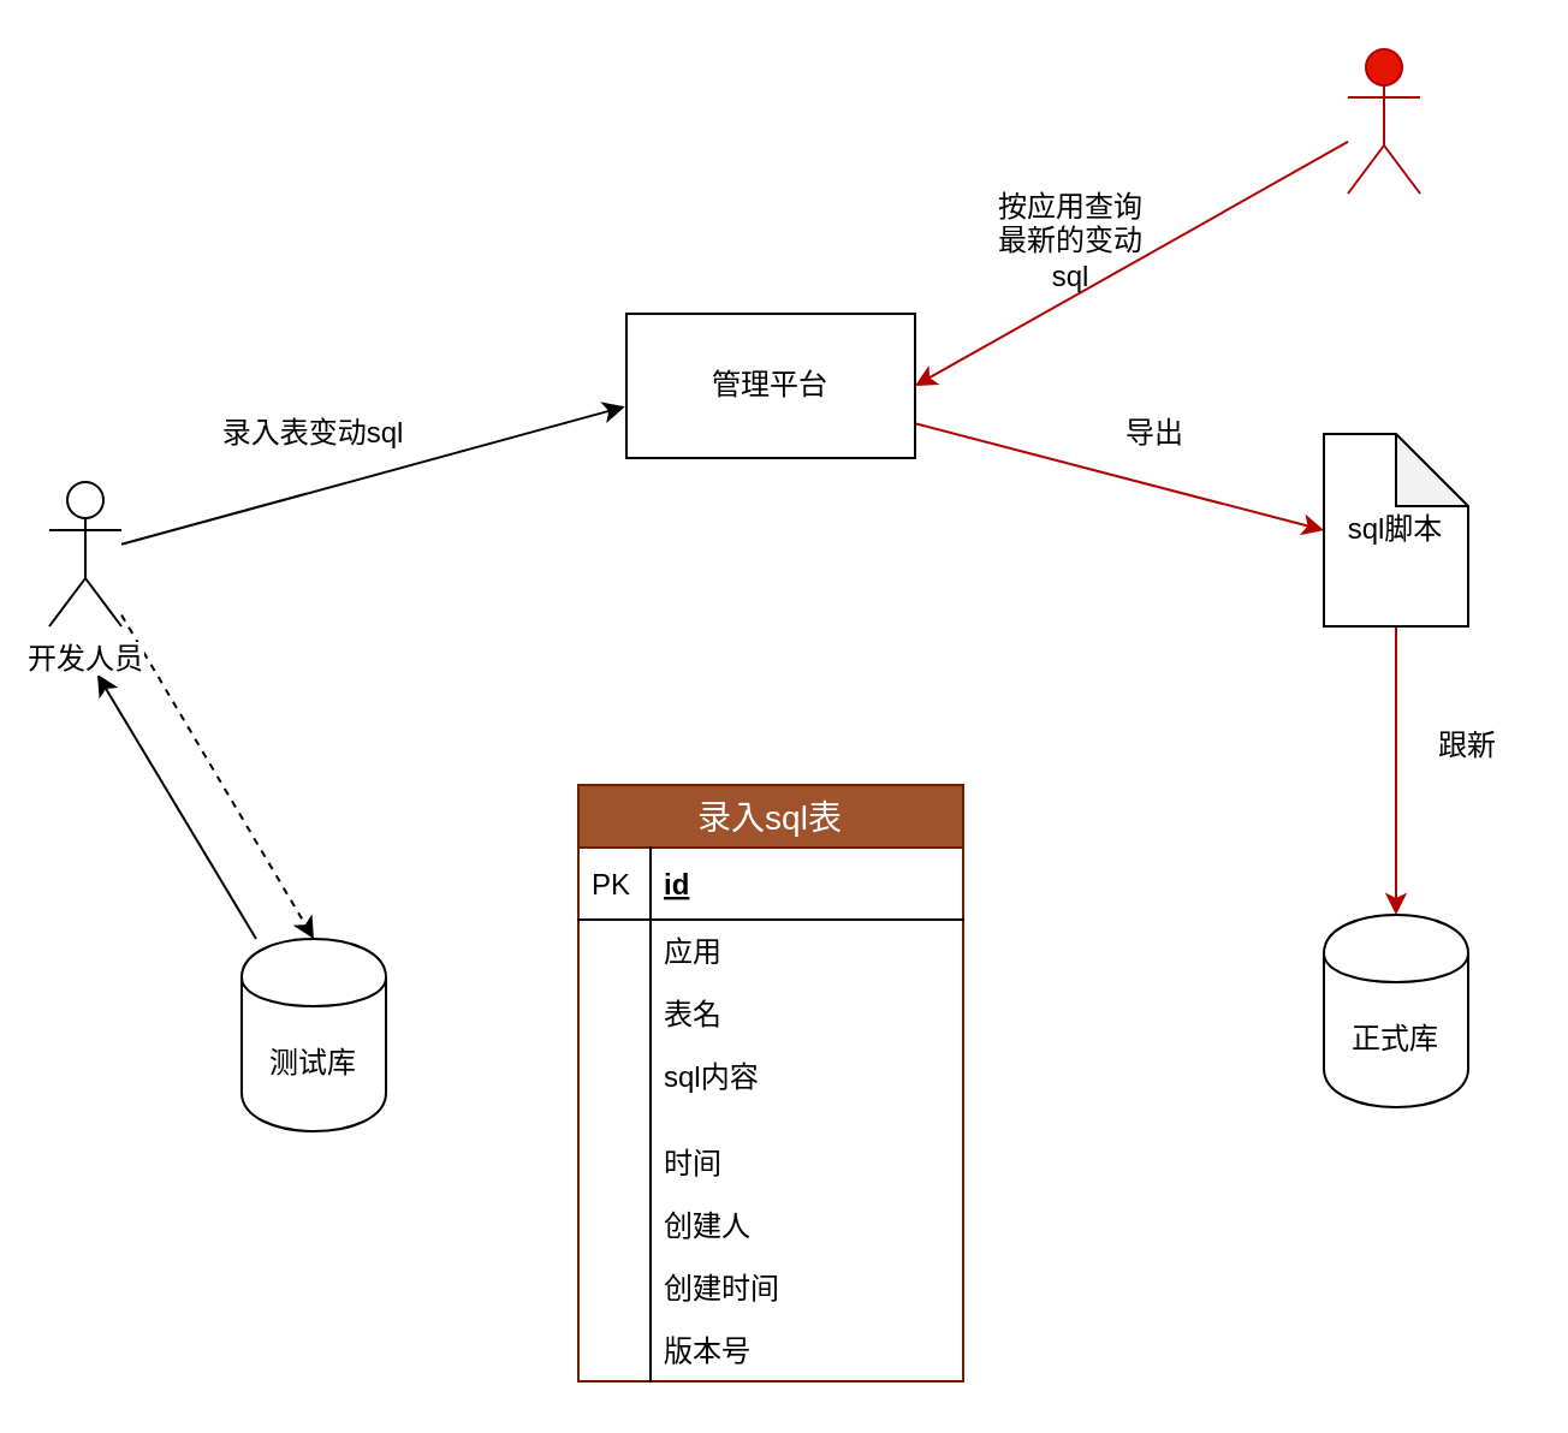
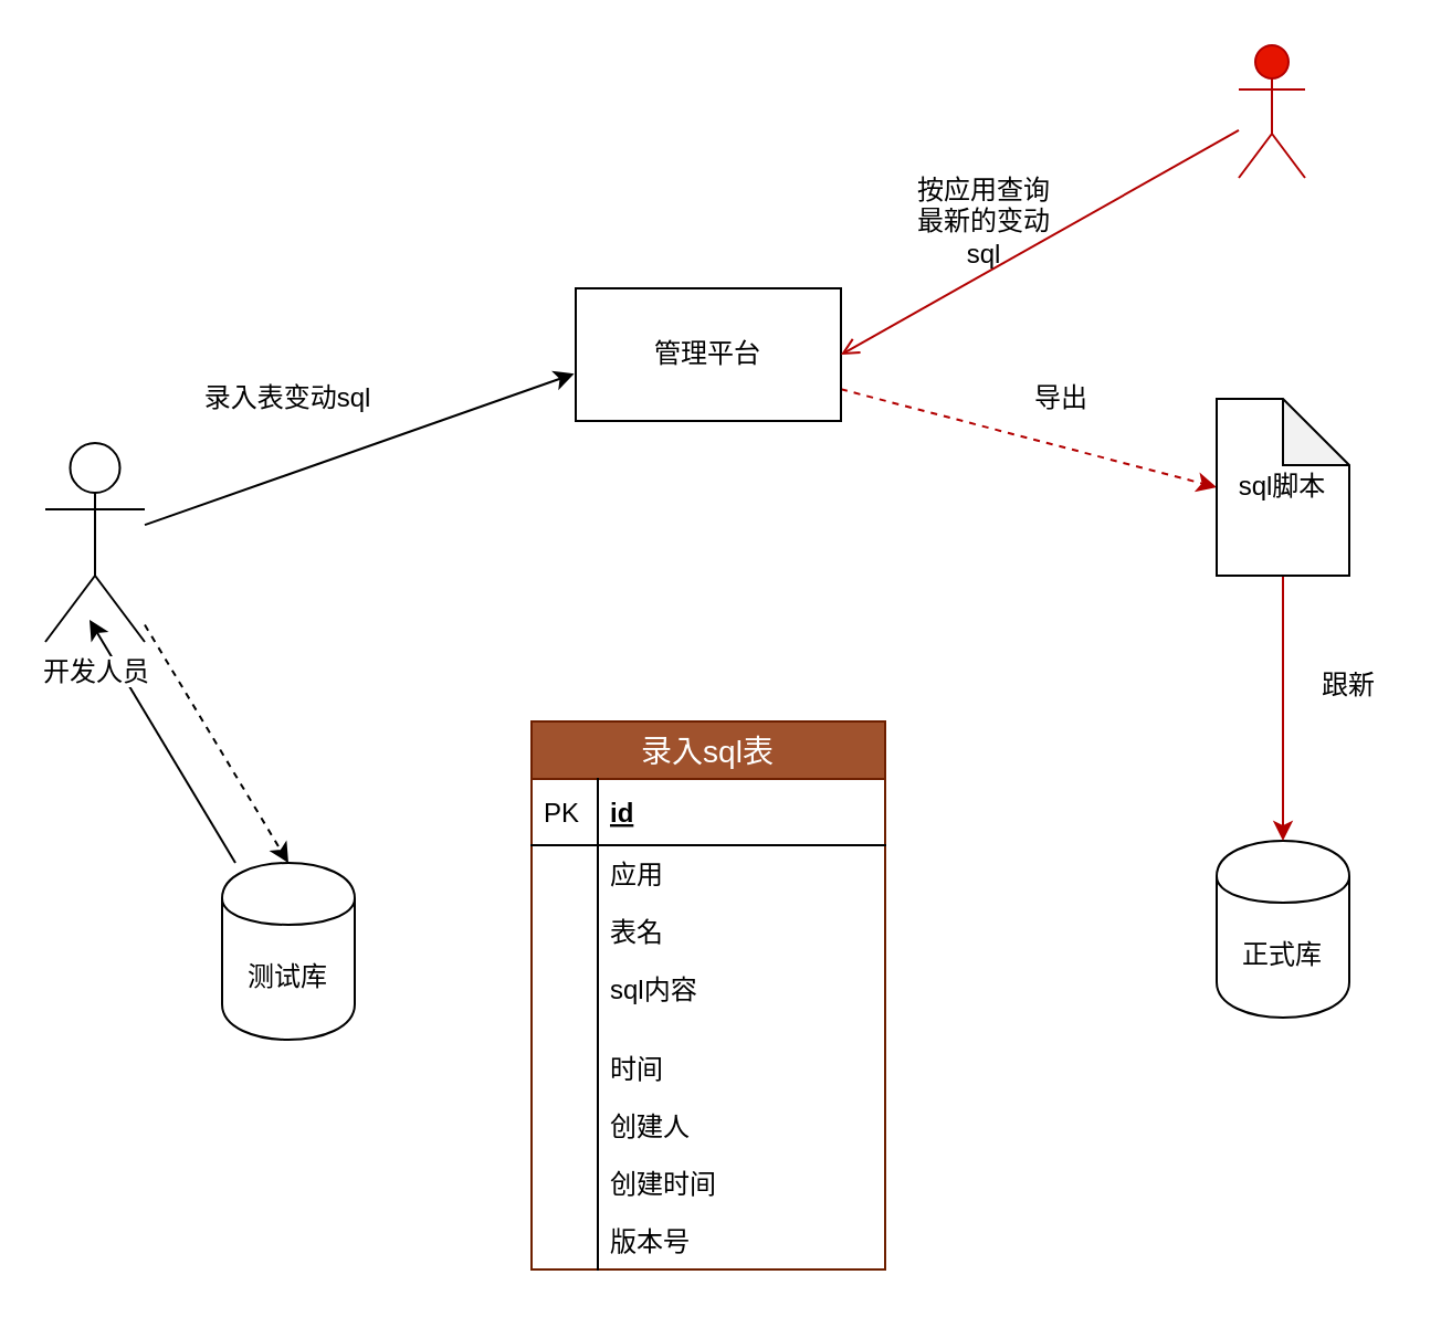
  <mxCell id="0" />
  <mxCell id="1" parent="0" />
  <mxCell id="2" style="edgeStyle=none;rounded=0;orthogonalLoop=1;jettySize=auto;html=1;" edge="1" parent="1" source="3"><mxGeometry relative="1" as="geometry"><mxPoint x="40" y="280" as="targetPoint" /></mxGeometry></mxCell>
  <mxCell id="3" value="测试库" style="shape=cylinder;whiteSpace=wrap;html=1;boundedLbl=1;backgroundOutline=1;" vertex="1" parent="1"><mxGeometry x="100" y="390" width="60" height="80" as="geometry" /></mxCell>
  <mxCell id="4" value="正式库" style="shape=cylinder;whiteSpace=wrap;html=1;boundedLbl=1;backgroundOutline=1;" vertex="1" parent="1"><mxGeometry x="550" y="380" width="60" height="80" as="geometry" /></mxCell>
- <mxCell id="5" style="edgeStyle=none;rounded=0;orthogonalLoop=1;jettySize=auto;html=1;entryX=0;entryY=0.5;entryDx=0;entryDy=0;entryPerimeter=0;fillColor=#e51400;strokeColor=#B20000;" edge="1" parent="1" source="6" target="13"><mxGeometry relative="1" as="geometry" /></mxCell>
+ <mxCell id="5" style="edgeStyle=none;rounded=0;orthogonalLoop=1;jettySize=auto;html=1;entryX=0;entryY=0.5;entryDx=0;entryDy=0;entryPerimeter=0;fillColor=#e51400;strokeColor=#B20000;dashed=1;" edge="1" parent="1" source="6" target="13"><mxGeometry relative="1" as="geometry" /></mxCell>
  <mxCell id="6" value="管理平台" style="rounded=0;whiteSpace=wrap;html=1;" vertex="1" parent="1"><mxGeometry x="260" y="130" width="120" height="60" as="geometry" /></mxCell>
  <mxCell id="7" style="rounded=0;orthogonalLoop=1;jettySize=auto;html=1;entryX=0.5;entryY=0;entryDx=0;entryDy=0;dashed=1;" edge="1" parent="1" source="9" target="3"><mxGeometry relative="1" as="geometry" /></mxCell>
  <mxCell id="8" style="edgeStyle=none;rounded=0;orthogonalLoop=1;jettySize=auto;html=1;entryX=-0.006;entryY=0.644;entryDx=0;entryDy=0;entryPerimeter=0;" edge="1" parent="1" source="9" target="6"><mxGeometry relative="1" as="geometry" /></mxCell>
- <mxCell id="9" value="开发人员" style="shape=umlActor;verticalLabelPosition=bottom;labelBackgroundColor=#ffffff;verticalAlign=top;html=1;outlineConnect=0;" vertex="1" parent="1"><mxGeometry x="20" y="200" width="30" height="60" as="geometry" /></mxCell>
- <mxCell id="10" style="edgeStyle=none;rounded=0;orthogonalLoop=1;jettySize=auto;html=1;entryX=1;entryY=0.5;entryDx=0;entryDy=0;fillColor=#e51400;strokeColor=#B20000;" edge="1" parent="1" source="11" target="6"><mxGeometry relative="1" as="geometry" /></mxCell>
+ <mxCell id="9" value="开发人员" style="shape=umlActor;verticalLabelPosition=bottom;labelBackgroundColor=#ffffff;verticalAlign=top;html=1;outlineConnect=0;" vertex="1" parent="1"><mxGeometry x="20" y="200" width="45" height="90" as="geometry" /></mxCell>
+ <mxCell id="10" style="edgeStyle=none;rounded=0;orthogonalLoop=1;jettySize=auto;html=1;entryX=1;entryY=0.5;entryDx=0;entryDy=0;fillColor=#e51400;strokeColor=#B20000;endArrow=open;" edge="1" parent="1" source="11" target="6"><mxGeometry relative="1" as="geometry" /></mxCell>
  <mxCell id="11" value="正式库管理员" style="shape=umlActor;verticalLabelPosition=bottom;labelBackgroundColor=#ffffff;verticalAlign=top;html=1;outlineConnect=0;fillColor=#e51400;strokeColor=#B20000;fontColor=#ffffff;" vertex="1" parent="1"><mxGeometry x="560" y="20" width="30" height="60" as="geometry" /></mxCell>
  <mxCell id="12" style="edgeStyle=none;rounded=0;orthogonalLoop=1;jettySize=auto;html=1;fillColor=#e51400;strokeColor=#B20000;" edge="1" parent="1" source="13" target="4"><mxGeometry relative="1" as="geometry" /></mxCell>
  <mxCell id="13" value="sql脚本" style="shape=note;whiteSpace=wrap;html=1;backgroundOutline=1;darkOpacity=0.05;" vertex="1" parent="1"><mxGeometry x="550" y="180" width="60" height="80" as="geometry" /></mxCell>
  <mxCell id="14" value="录入表变动sql" style="text;html=1;strokeColor=none;fillColor=none;align=center;verticalAlign=middle;whiteSpace=wrap;rounded=0;" vertex="1" parent="1"><mxGeometry x="75" y="170" width="110" height="20" as="geometry" /></mxCell>
  <mxCell id="15" value="按应用查询最新的变动sql" style="text;html=1;strokeColor=none;fillColor=none;align=center;verticalAlign=middle;whiteSpace=wrap;rounded=0;" vertex="1" parent="1"><mxGeometry x="410" y="90" width="70" height="20" as="geometry" /></mxCell>
  <mxCell id="16" value="导出" style="text;html=1;strokeColor=none;fillColor=none;align=center;verticalAlign=middle;whiteSpace=wrap;rounded=0;" vertex="1" parent="1"><mxGeometry x="460" y="170" width="40" height="20" as="geometry" /></mxCell>
  <mxCell id="17" value="跟新" style="text;html=1;strokeColor=none;fillColor=none;align=center;verticalAlign=middle;whiteSpace=wrap;rounded=0;" vertex="1" parent="1"><mxGeometry x="590" y="300" width="40" height="20" as="geometry" /></mxCell>
  <mxCell id="18" value="录入sql表" style="swimlane;fontStyle=0;childLayout=stackLayout;horizontal=1;startSize=26;horizontalStack=0;resizeParent=1;resizeParentMax=0;resizeLast=0;collapsible=1;marginBottom=0;align=center;fontSize=14;fillColor=#a0522d;strokeColor=#6D1F00;fontColor=#ffffff;" vertex="1" parent="1"><mxGeometry x="240" y="326" width="160" height="248" as="geometry" /></mxCell>
  <mxCell id="19" value="id" style="shape=partialRectangle;top=0;left=0;right=0;bottom=1;align=left;verticalAlign=middle;fillColor=none;spacingLeft=34;spacingRight=4;overflow=hidden;rotatable=0;points=[[0,0.5],[1,0.5]];portConstraint=eastwest;dropTarget=0;fontStyle=5;fontSize=12;" vertex="1" parent="18"><mxGeometry y="26" width="160" height="30" as="geometry" /></mxCell>
  <mxCell id="20" value="PK" style="shape=partialRectangle;top=0;left=0;bottom=0;fillColor=none;align=left;verticalAlign=middle;spacingLeft=4;spacingRight=4;overflow=hidden;rotatable=0;points=[];portConstraint=eastwest;part=1;fontSize=12;" vertex="1" connectable="0" parent="19"><mxGeometry width="30" height="30" as="geometry" /></mxCell>
  <mxCell id="21" value="应用" style="shape=partialRectangle;top=0;left=0;right=0;bottom=0;align=left;verticalAlign=top;fillColor=none;spacingLeft=34;spacingRight=4;overflow=hidden;rotatable=0;points=[[0,0.5],[1,0.5]];portConstraint=eastwest;dropTarget=0;fontSize=12;" vertex="1" parent="18"><mxGeometry y="56" width="160" height="26" as="geometry" /></mxCell>
  <mxCell id="22" value="" style="shape=partialRectangle;top=0;left=0;bottom=0;fillColor=none;align=left;verticalAlign=top;spacingLeft=4;spacingRight=4;overflow=hidden;rotatable=0;points=[];portConstraint=eastwest;part=1;fontSize=12;" vertex="1" connectable="0" parent="21"><mxGeometry width="30" height="26" as="geometry" /></mxCell>
  <mxCell id="23" value="表名" style="shape=partialRectangle;top=0;left=0;right=0;bottom=0;align=left;verticalAlign=top;fillColor=none;spacingLeft=34;spacingRight=4;overflow=hidden;rotatable=0;points=[[0,0.5],[1,0.5]];portConstraint=eastwest;dropTarget=0;fontSize=12;" vertex="1" parent="18"><mxGeometry y="82" width="160" height="26" as="geometry" /></mxCell>
  <mxCell id="24" value="" style="shape=partialRectangle;top=0;left=0;bottom=0;fillColor=none;align=left;verticalAlign=top;spacingLeft=4;spacingRight=4;overflow=hidden;rotatable=0;points=[];portConstraint=eastwest;part=1;fontSize=12;" vertex="1" connectable="0" parent="23"><mxGeometry width="30" height="26" as="geometry" /></mxCell>
  <mxCell id="25" value="sql内容" style="shape=partialRectangle;top=0;left=0;right=0;bottom=0;align=left;verticalAlign=top;fillColor=none;spacingLeft=34;spacingRight=4;overflow=hidden;rotatable=0;points=[[0,0.5],[1,0.5]];portConstraint=eastwest;dropTarget=0;fontSize=12;" vertex="1" parent="18"><mxGeometry y="108" width="160" height="26" as="geometry" /></mxCell>
  <mxCell id="26" value="" style="shape=partialRectangle;top=0;left=0;bottom=0;fillColor=none;align=left;verticalAlign=top;spacingLeft=4;spacingRight=4;overflow=hidden;rotatable=0;points=[];portConstraint=eastwest;part=1;fontSize=12;" vertex="1" connectable="0" parent="25"><mxGeometry width="30" height="26" as="geometry" /></mxCell>
  <mxCell id="27" value="" style="shape=partialRectangle;top=0;left=0;right=0;bottom=0;align=left;verticalAlign=top;fillColor=none;spacingLeft=34;spacingRight=4;overflow=hidden;rotatable=0;points=[[0,0.5],[1,0.5]];portConstraint=eastwest;dropTarget=0;fontSize=12;" vertex="1" parent="18"><mxGeometry y="134" width="160" height="10" as="geometry" /></mxCell>
  <mxCell id="28" value="" style="shape=partialRectangle;top=0;left=0;bottom=0;fillColor=none;align=left;verticalAlign=top;spacingLeft=4;spacingRight=4;overflow=hidden;rotatable=0;points=[];portConstraint=eastwest;part=1;fontSize=12;" vertex="1" connectable="0" parent="27"><mxGeometry width="30" height="10" as="geometry" /></mxCell>
  <mxCell id="29" value="时间" style="shape=partialRectangle;top=0;left=0;right=0;bottom=0;align=left;verticalAlign=top;fillColor=none;spacingLeft=34;spacingRight=4;overflow=hidden;rotatable=0;points=[[0,0.5],[1,0.5]];portConstraint=eastwest;dropTarget=0;fontSize=12;" vertex="1" parent="18"><mxGeometry y="144" width="160" height="26" as="geometry" /></mxCell>
  <mxCell id="30" value="" style="shape=partialRectangle;top=0;left=0;bottom=0;fillColor=none;align=left;verticalAlign=top;spacingLeft=4;spacingRight=4;overflow=hidden;rotatable=0;points=[];portConstraint=eastwest;part=1;fontSize=12;" vertex="1" connectable="0" parent="29"><mxGeometry width="30" height="26" as="geometry" /></mxCell>
  <mxCell id="31" value="创建人" style="shape=partialRectangle;top=0;left=0;right=0;bottom=0;align=left;verticalAlign=top;fillColor=none;spacingLeft=34;spacingRight=4;overflow=hidden;rotatable=0;points=[[0,0.5],[1,0.5]];portConstraint=eastwest;dropTarget=0;fontSize=12;" vertex="1" parent="18"><mxGeometry y="170" width="160" height="26" as="geometry" /></mxCell>
  <mxCell id="32" value="" style="shape=partialRectangle;top=0;left=0;bottom=0;fillColor=none;align=left;verticalAlign=top;spacingLeft=4;spacingRight=4;overflow=hidden;rotatable=0;points=[];portConstraint=eastwest;part=1;fontSize=12;" vertex="1" connectable="0" parent="31"><mxGeometry width="30" height="26" as="geometry" /></mxCell>
  <mxCell id="33" value="创建时间" style="shape=partialRectangle;top=0;left=0;right=0;bottom=0;align=left;verticalAlign=top;fillColor=none;spacingLeft=34;spacingRight=4;overflow=hidden;rotatable=0;points=[[0,0.5],[1,0.5]];portConstraint=eastwest;dropTarget=0;fontSize=12;" vertex="1" parent="18"><mxGeometry y="196" width="160" height="26" as="geometry" /></mxCell>
  <mxCell id="34" value="" style="shape=partialRectangle;top=0;left=0;bottom=0;fillColor=none;align=left;verticalAlign=top;spacingLeft=4;spacingRight=4;overflow=hidden;rotatable=0;points=[];portConstraint=eastwest;part=1;fontSize=12;" vertex="1" connectable="0" parent="33"><mxGeometry width="30" height="26" as="geometry" /></mxCell>
  <mxCell id="35" value="版本号" style="shape=partialRectangle;top=0;left=0;right=0;bottom=0;align=left;verticalAlign=top;fillColor=none;spacingLeft=34;spacingRight=4;overflow=hidden;rotatable=0;points=[[0,0.5],[1,0.5]];portConstraint=eastwest;dropTarget=0;fontSize=12;" vertex="1" parent="18"><mxGeometry y="222" width="160" height="26" as="geometry" /></mxCell>
  <mxCell id="36" value="" style="shape=partialRectangle;top=0;left=0;bottom=0;fillColor=none;align=left;verticalAlign=top;spacingLeft=4;spacingRight=4;overflow=hidden;rotatable=0;points=[];portConstraint=eastwest;part=1;fontSize=12;" vertex="1" connectable="0" parent="35"><mxGeometry width="30" height="26" as="geometry" /></mxCell>
